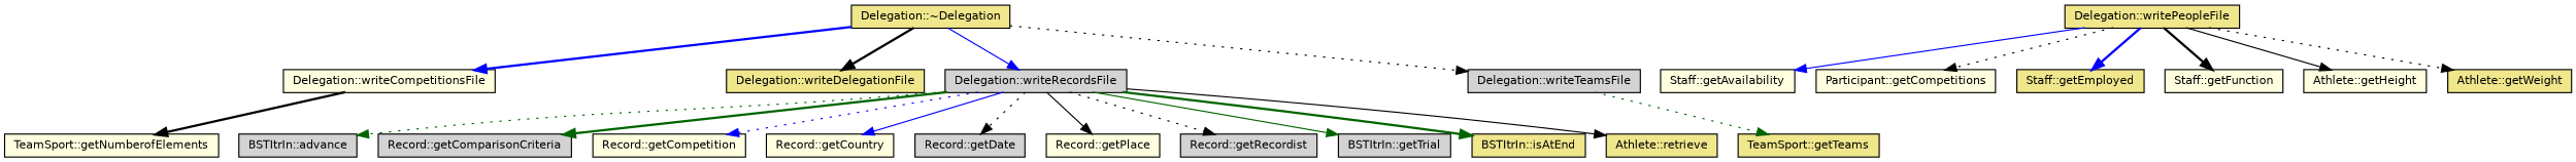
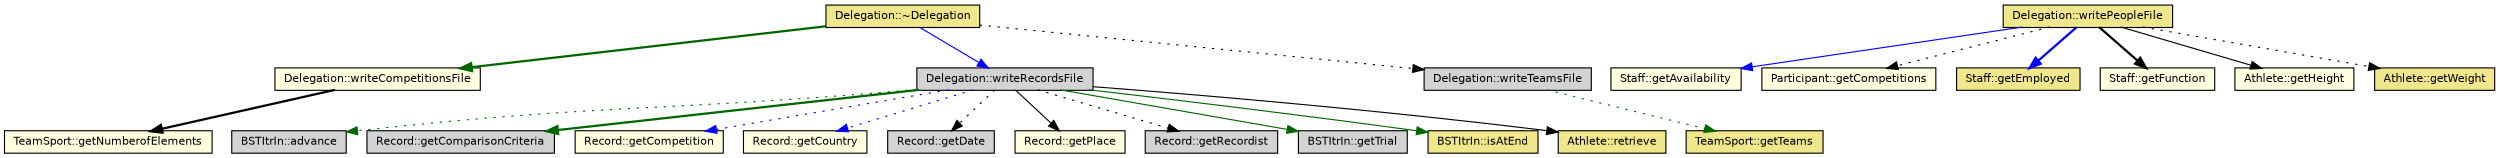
  digraph {
    rankdir=TB
    node [color=black fillcolor=lightyellow fontname=Helvetica fontsize=10 shape=record style=filled]
    edge [color=black fontname=Helvetica fontsize=10 labelfontname=Helvetica labelfontsize=10 style=solid]
    n1 [fillcolor=khaki fontcolor=black height=0.2 label="Delegation::~Delegation" width=0.4]
    n2 [height=0.2 label="Delegation::writeCompetitionsFile" width=0.4]
-   n3 [fillcolor=khaki height=0.2 label="Delegation::writeDelegationFile" width=0.4]
    n4 [fillcolor=lightgrey height=0.2 label="Delegation::writeRecordsFile" width=0.4]
    n5 [fillcolor=lightgrey height=0.2 label="Delegation::writeTeamsFile" width=0.4]
    n6 [height=0.2 label="TeamSport::getNumberofElements" width=0.4]
    n7 [fillcolor=khaki height=0.2 label="Delegation::writePeopleFile" width=0.4]
    n8 [height=0.2 label="Staff::getAvailability" width=0.4]
    n9 [height=0.2 label="Participant::getCompetitions" width=0.4]
    n10 [fillcolor=khaki height=0.2 label="Staff::getEmployed" width=0.4]
    n11 [height=0.2 label="Staff::getFunction" width=0.4]
    n12 [height=0.2 label="Athlete::getHeight" width=0.4]
    n13 [fillcolor=khaki height=0.2 label="Athlete::getWeight" width=0.4]
    n14 [fillcolor=lightgrey height=0.2 label="BSTItrIn::advance" width=0.4]
    n15 [fillcolor=lightgrey height=0.2 label="Record::getComparisonCriteria" width=0.4]
    n16 [height=0.2 label="Record::getCompetition" width=0.4]
    n17 [height=0.2 label="Record::getCountry" width=0.4]
    n18 [fillcolor=lightgrey height=0.2 label="Record::getDate" width=0.4]
    n19 [height=0.2 label="Record::getPlace" width=0.4]
    n20 [fillcolor=lightgrey height=0.2 label="Record::getRecordist" width=0.4]
    n21 [fillcolor=lightgrey height=0.2 label="BSTItrIn::getTrial" width=0.4]
    n22 [fillcolor=khaki height=0.2 label="BSTItrIn::isAtEnd" width=0.4]
    n23 [fillcolor=khaki height=0.2 label="Athlete::retrieve" width=0.4]
    n24 [fillcolor=khaki height=0.2 label="TeamSport::getTeams" width=0.4]
-   n1 -> n2 [color=blue style=bold]
-   n1 -> n3 [style=bold]
+   n1 -> n2 [color=darkgreen style=bold]
    n1 -> n4 [color=blue]
    n1 -> n5 [style=dotted]
    n2 -> n6 [style=bold]
    n4 -> n14 [color=darkgreen style=dotted]
    n4 -> n15 [color=darkgreen style=bold]
    n4 -> n16 [color=blue style=dotted]
-   n4 -> n17 [color=blue]
+   n4 -> n17 [color=blue style=dotted]
    n4 -> n18 [style=dotted]
    n4 -> n19
    n4 -> n20 [style=dotted]
    n4 -> n21 [color=darkgreen]
-   n4 -> n22 [color=darkgreen style=bold]
+   n4 -> n22 [color=darkgreen]
    n4 -> n23
    n5 -> n24 [color=darkgreen style=dotted]
    n7 -> n8 [color=blue]
    n7 -> n9 [style=dotted]
    n7 -> n10 [color=blue style=bold]
    n7 -> n11 [style=bold]
    n7 -> n12
    n7 -> n13 [style=dotted]
  }
